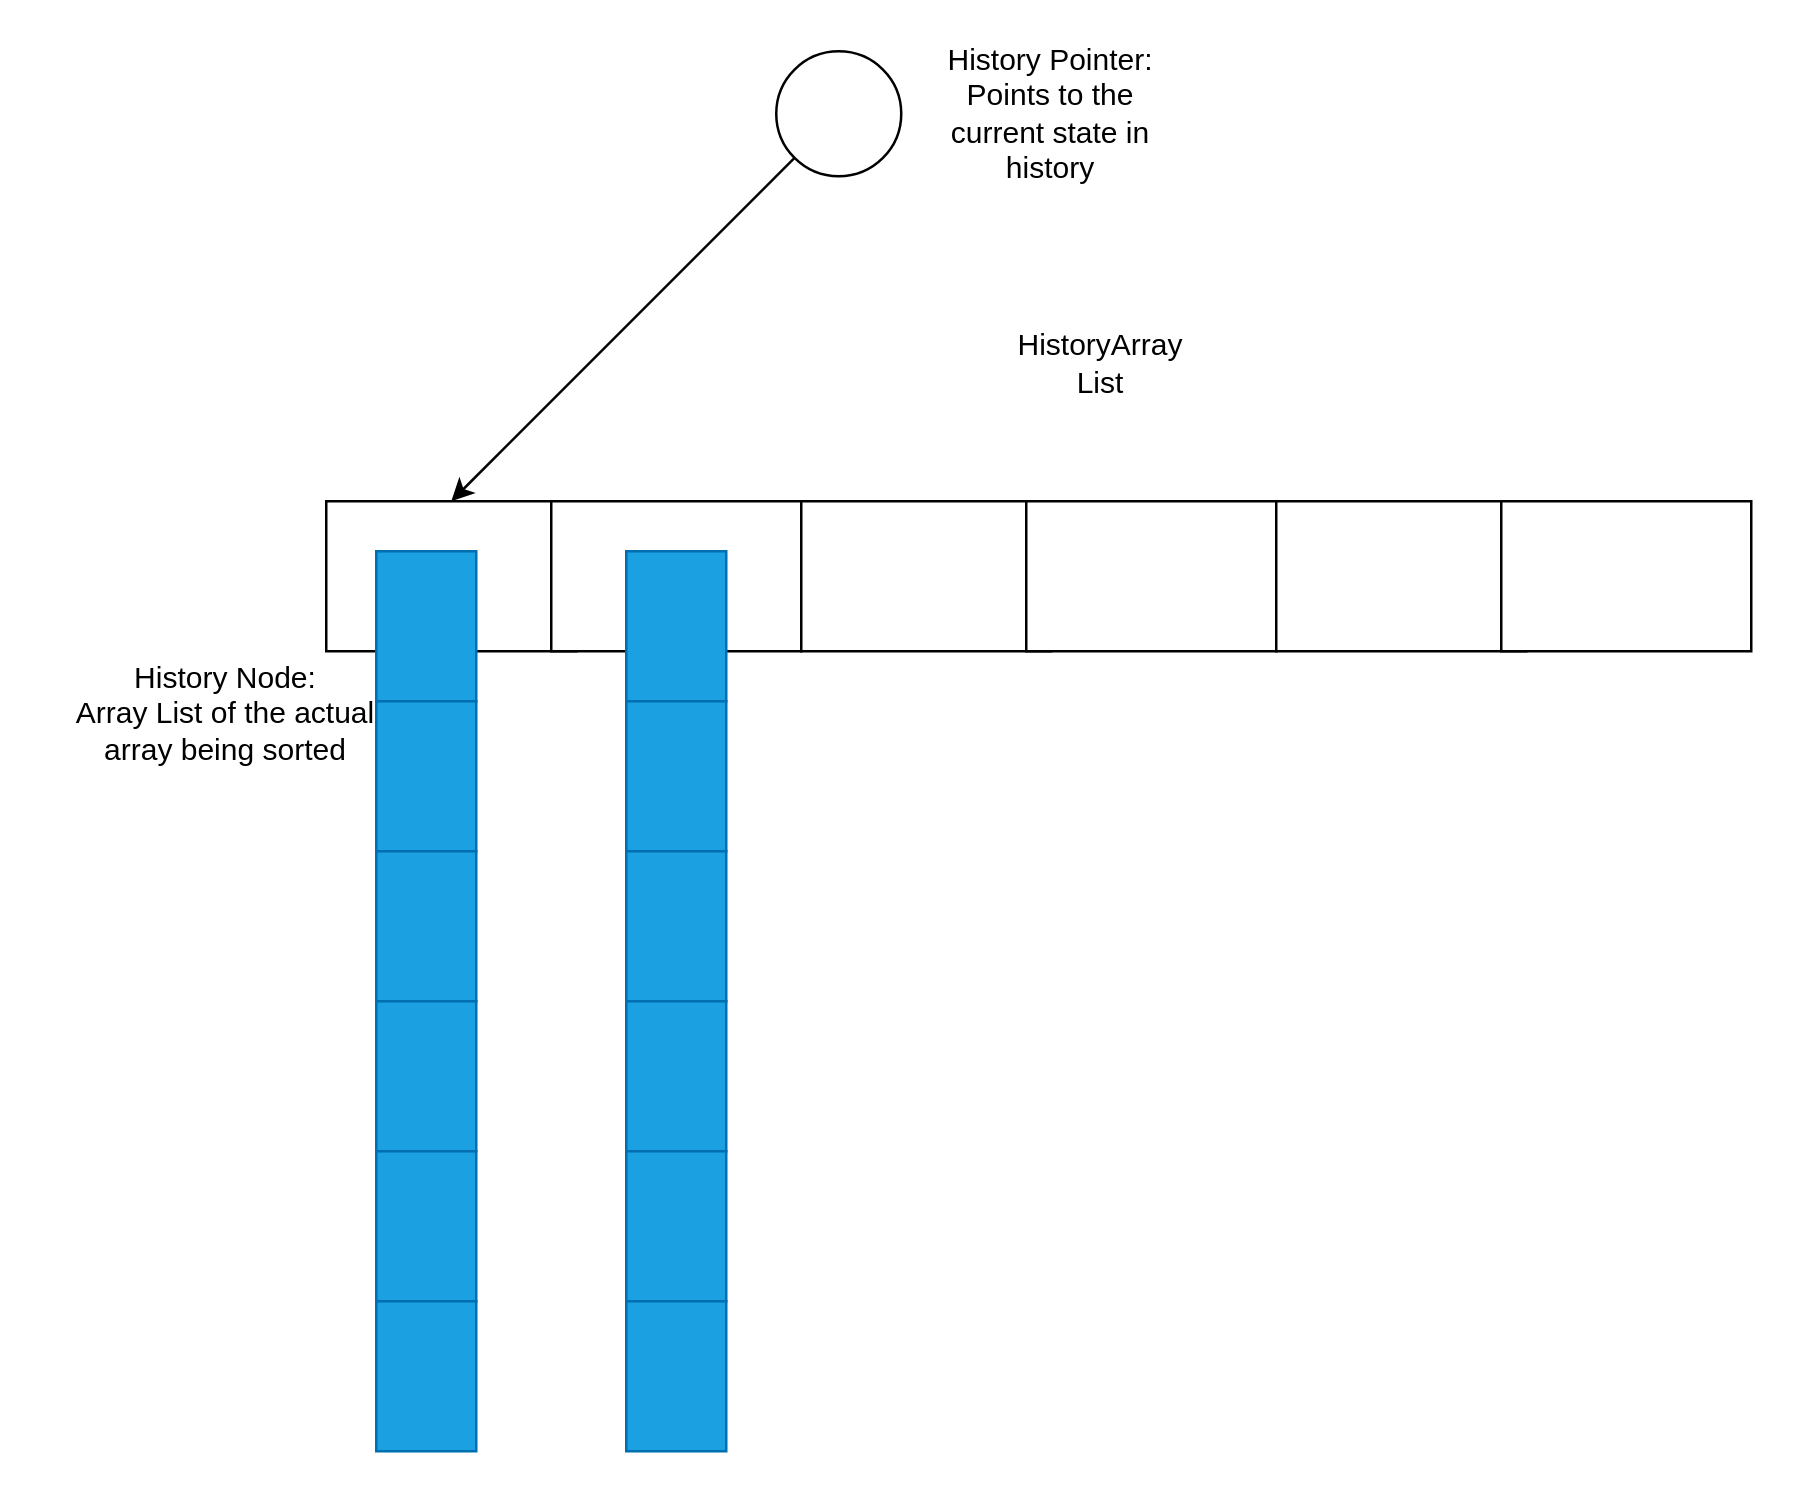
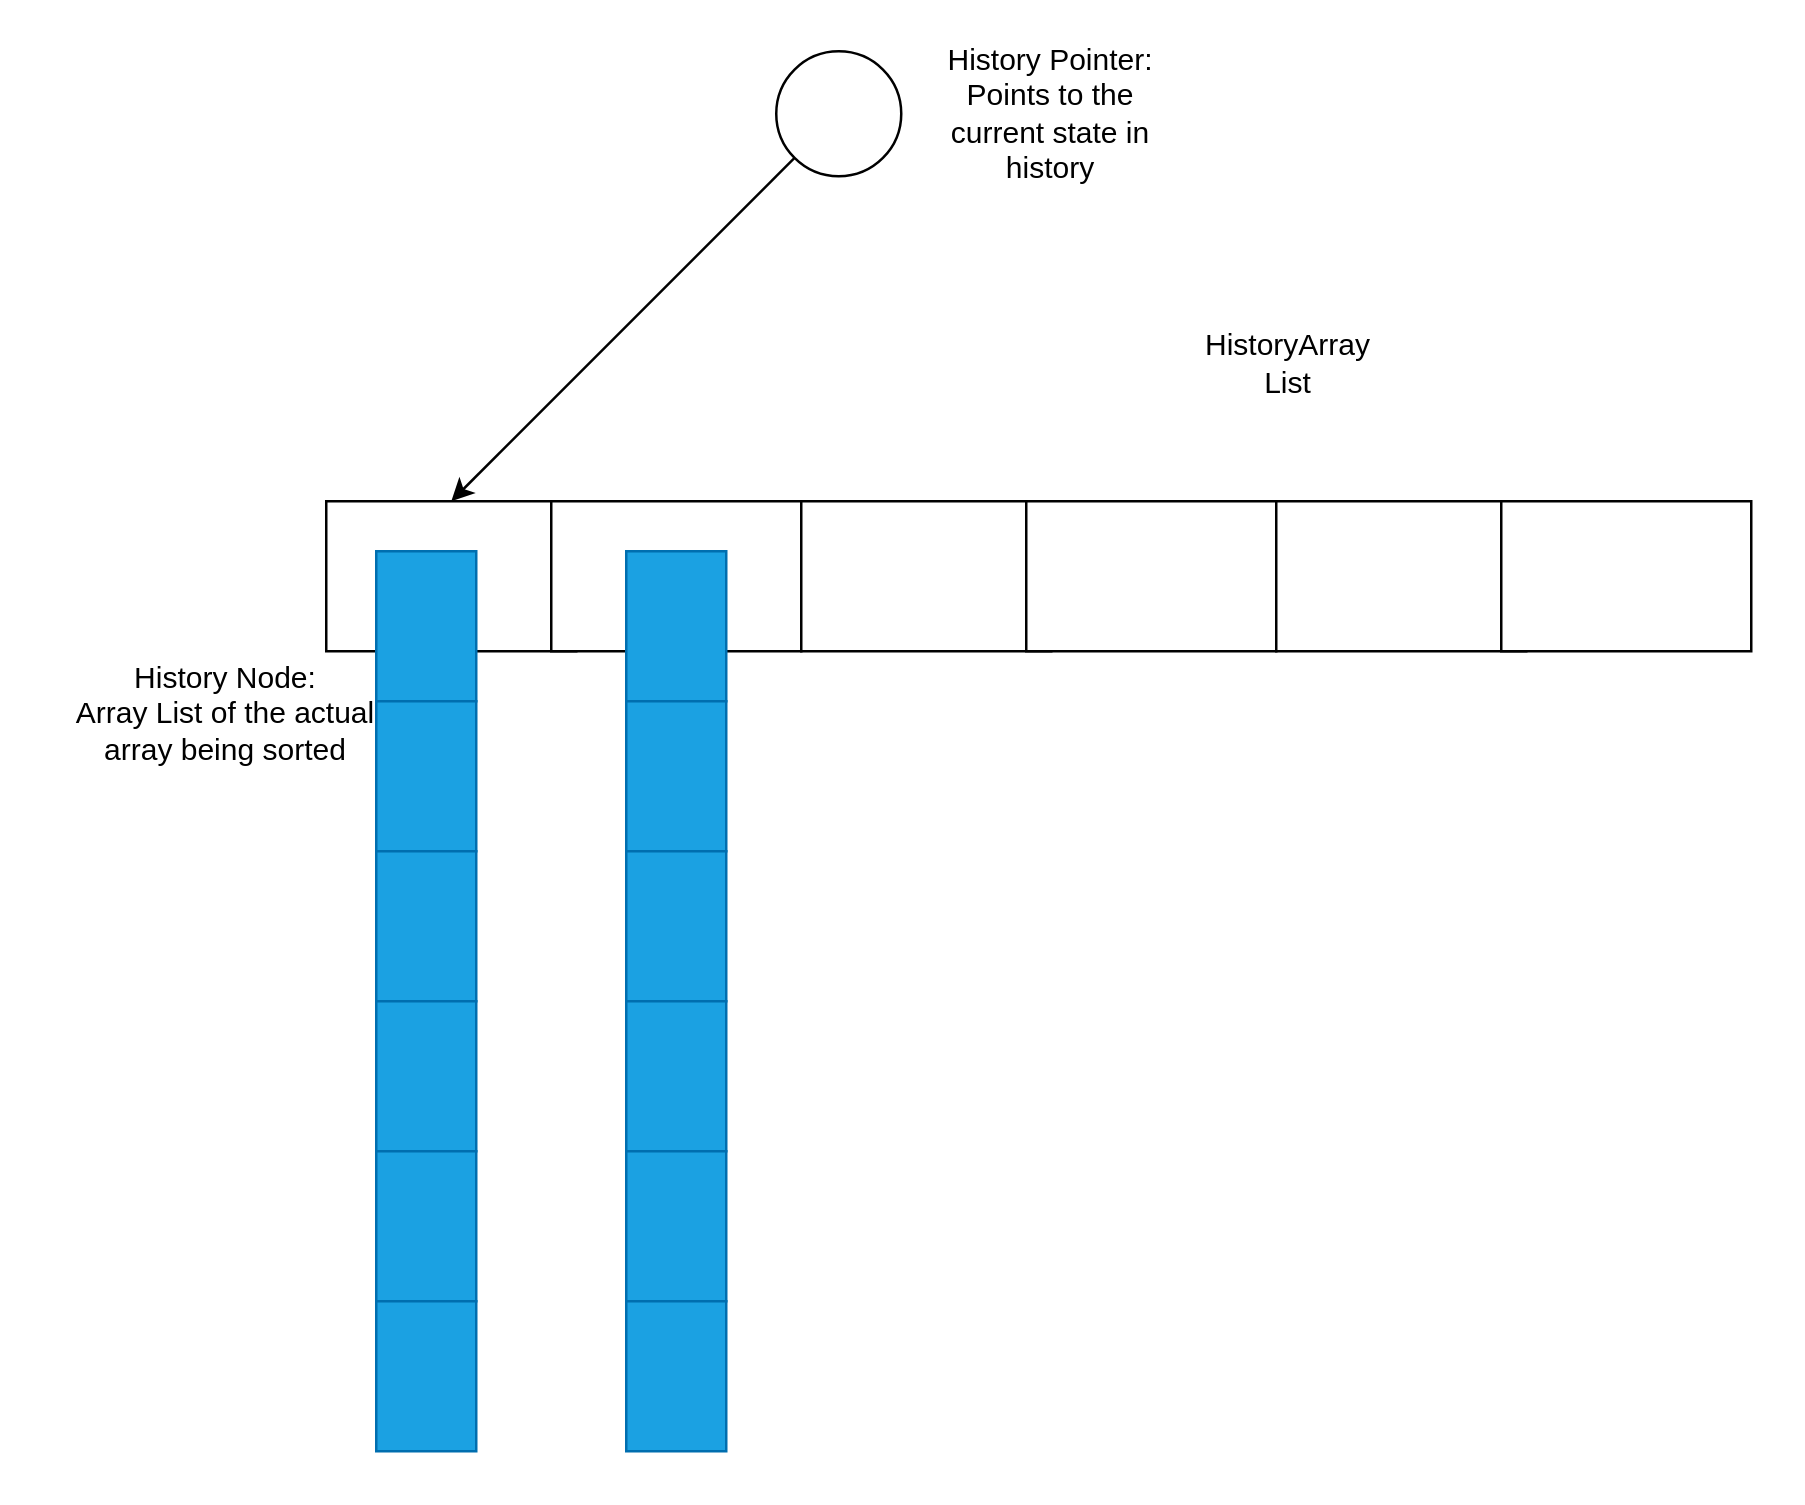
  <mxCell id="0" />
  <mxCell id="1" parent="0" />
  <mxCell id="2" value="" style="rounded=0;whiteSpace=wrap;html=1;" parent="1" vertex="1"><mxGeometry x="130" y="200" width="100" height="60" as="geometry" /></mxCell>
  <mxCell id="3" value="" style="rounded=0;whiteSpace=wrap;html=1;" parent="1" vertex="1"><mxGeometry x="220" y="200" width="100" height="60" as="geometry" /></mxCell>
  <mxCell id="4" value="" style="rounded=0;whiteSpace=wrap;html=1;" parent="1" vertex="1"><mxGeometry x="320" y="200" width="100" height="60" as="geometry" /></mxCell>
  <mxCell id="5" value="" style="rounded=0;whiteSpace=wrap;html=1;" parent="1" vertex="1"><mxGeometry x="410" y="200" width="100" height="60" as="geometry" /></mxCell>
  <mxCell id="6" value="" style="rounded=0;whiteSpace=wrap;html=1;" parent="1" vertex="1"><mxGeometry x="510" y="200" width="100" height="60" as="geometry" /></mxCell>
  <mxCell id="7" value="" style="rounded=0;whiteSpace=wrap;html=1;" parent="1" vertex="1"><mxGeometry x="600" y="200" width="100" height="60" as="geometry" /></mxCell>
  <mxCell id="8" value="" style="rounded=0;whiteSpace=wrap;html=1;fillColor=#1ba1e2;fontColor=#ffffff;strokeColor=#006EAF;" parent="1" vertex="1"><mxGeometry x="150" y="220" width="40" height="60" as="geometry" /></mxCell>
  <mxCell id="9" value="" style="rounded=0;whiteSpace=wrap;html=1;fillColor=#1ba1e2;fontColor=#ffffff;strokeColor=#006EAF;" parent="1" vertex="1"><mxGeometry x="150" y="280" width="40" height="60" as="geometry" /></mxCell>
  <mxCell id="10" value="" style="rounded=0;whiteSpace=wrap;html=1;fillColor=#1ba1e2;fontColor=#ffffff;strokeColor=#006EAF;" parent="1" vertex="1"><mxGeometry x="150" y="340" width="40" height="60" as="geometry" /></mxCell>
  <mxCell id="11" value="" style="rounded=0;whiteSpace=wrap;html=1;fillColor=#1ba1e2;fontColor=#ffffff;strokeColor=#006EAF;" parent="1" vertex="1"><mxGeometry x="150" y="400" width="40" height="60" as="geometry" /></mxCell>
  <mxCell id="12" value="" style="rounded=0;whiteSpace=wrap;html=1;fillColor=#1ba1e2;fontColor=#ffffff;strokeColor=#006EAF;" parent="1" vertex="1"><mxGeometry x="150" y="460" width="40" height="60" as="geometry" /></mxCell>
  <mxCell id="13" value="" style="rounded=0;whiteSpace=wrap;html=1;fillColor=#1ba1e2;fontColor=#ffffff;strokeColor=#006EAF;" parent="1" vertex="1"><mxGeometry x="150" y="520" width="40" height="60" as="geometry" /></mxCell>
  <mxCell id="14" value="" style="rounded=0;whiteSpace=wrap;html=1;fillColor=#1ba1e2;fontColor=#ffffff;strokeColor=#006EAF;" parent="1" vertex="1"><mxGeometry x="250" y="220" width="40" height="60" as="geometry" /></mxCell>
  <mxCell id="15" value="" style="rounded=0;whiteSpace=wrap;html=1;fillColor=#1ba1e2;fontColor=#ffffff;strokeColor=#006EAF;" parent="1" vertex="1"><mxGeometry x="250" y="280" width="40" height="60" as="geometry" /></mxCell>
  <mxCell id="16" value="" style="rounded=0;whiteSpace=wrap;html=1;fillColor=#1ba1e2;fontColor=#ffffff;strokeColor=#006EAF;" parent="1" vertex="1"><mxGeometry x="250" y="340" width="40" height="60" as="geometry" /></mxCell>
  <mxCell id="17" value="" style="rounded=0;whiteSpace=wrap;html=1;fillColor=#1ba1e2;fontColor=#ffffff;strokeColor=#006EAF;" parent="1" vertex="1"><mxGeometry x="250" y="400" width="40" height="60" as="geometry" /></mxCell>
  <mxCell id="18" value="" style="rounded=0;whiteSpace=wrap;html=1;fillColor=#1ba1e2;fontColor=#ffffff;strokeColor=#006EAF;" parent="1" vertex="1"><mxGeometry x="250" y="460" width="40" height="60" as="geometry" /></mxCell>
  <mxCell id="19" value="" style="rounded=0;whiteSpace=wrap;html=1;fillColor=#1ba1e2;fontColor=#ffffff;strokeColor=#006EAF;" parent="1" vertex="1"><mxGeometry x="250" y="520" width="40" height="60" as="geometry" /></mxCell>
- <mxCell id="20" value="HistoryArray List" style="text;strokeColor=none;align=center;fillColor=none;html=1;verticalAlign=middle;whiteSpace=wrap;rounded=0;" parent="1" vertex="1"><mxGeometry x="410" y="130" width="60" height="30" as="geometry" /></mxCell>
+ <mxCell id="20" value="HistoryArray List" style="text;strokeColor=none;align=center;fillColor=none;html=1;verticalAlign=middle;whiteSpace=wrap;rounded=0;" parent="1" vertex="1"><mxGeometry x="485" y="130" width="60" height="30" as="geometry" /></mxCell>
  <mxCell id="21" value="History Node:&lt;br&gt;Array List of the actual array being sorted" style="text;strokeColor=none;align=center;fillColor=none;html=1;verticalAlign=middle;whiteSpace=wrap;rounded=0;" parent="1" vertex="1"><mxGeometry x="20" y="270" width="140" height="30" as="geometry" /></mxCell>
  <mxCell id="22" style="edgeStyle=none;html=1;entryX=0.5;entryY=0;entryDx=0;entryDy=0;" parent="1" source="23" target="2" edge="1"><mxGeometry relative="1" as="geometry" /></mxCell>
  <mxCell id="23" value="" style="ellipse;whiteSpace=wrap;html=1;aspect=fixed;" parent="1" vertex="1"><mxGeometry x="310" y="20" width="50" height="50" as="geometry" /></mxCell>
  <mxCell id="24" value="History Pointer:&lt;br&gt;Points to the current state in history" style="text;strokeColor=none;align=center;fillColor=none;html=1;verticalAlign=middle;whiteSpace=wrap;rounded=0;" parent="1" vertex="1"><mxGeometry x="370" y="30" width="100" height="30" as="geometry" /></mxCell>
